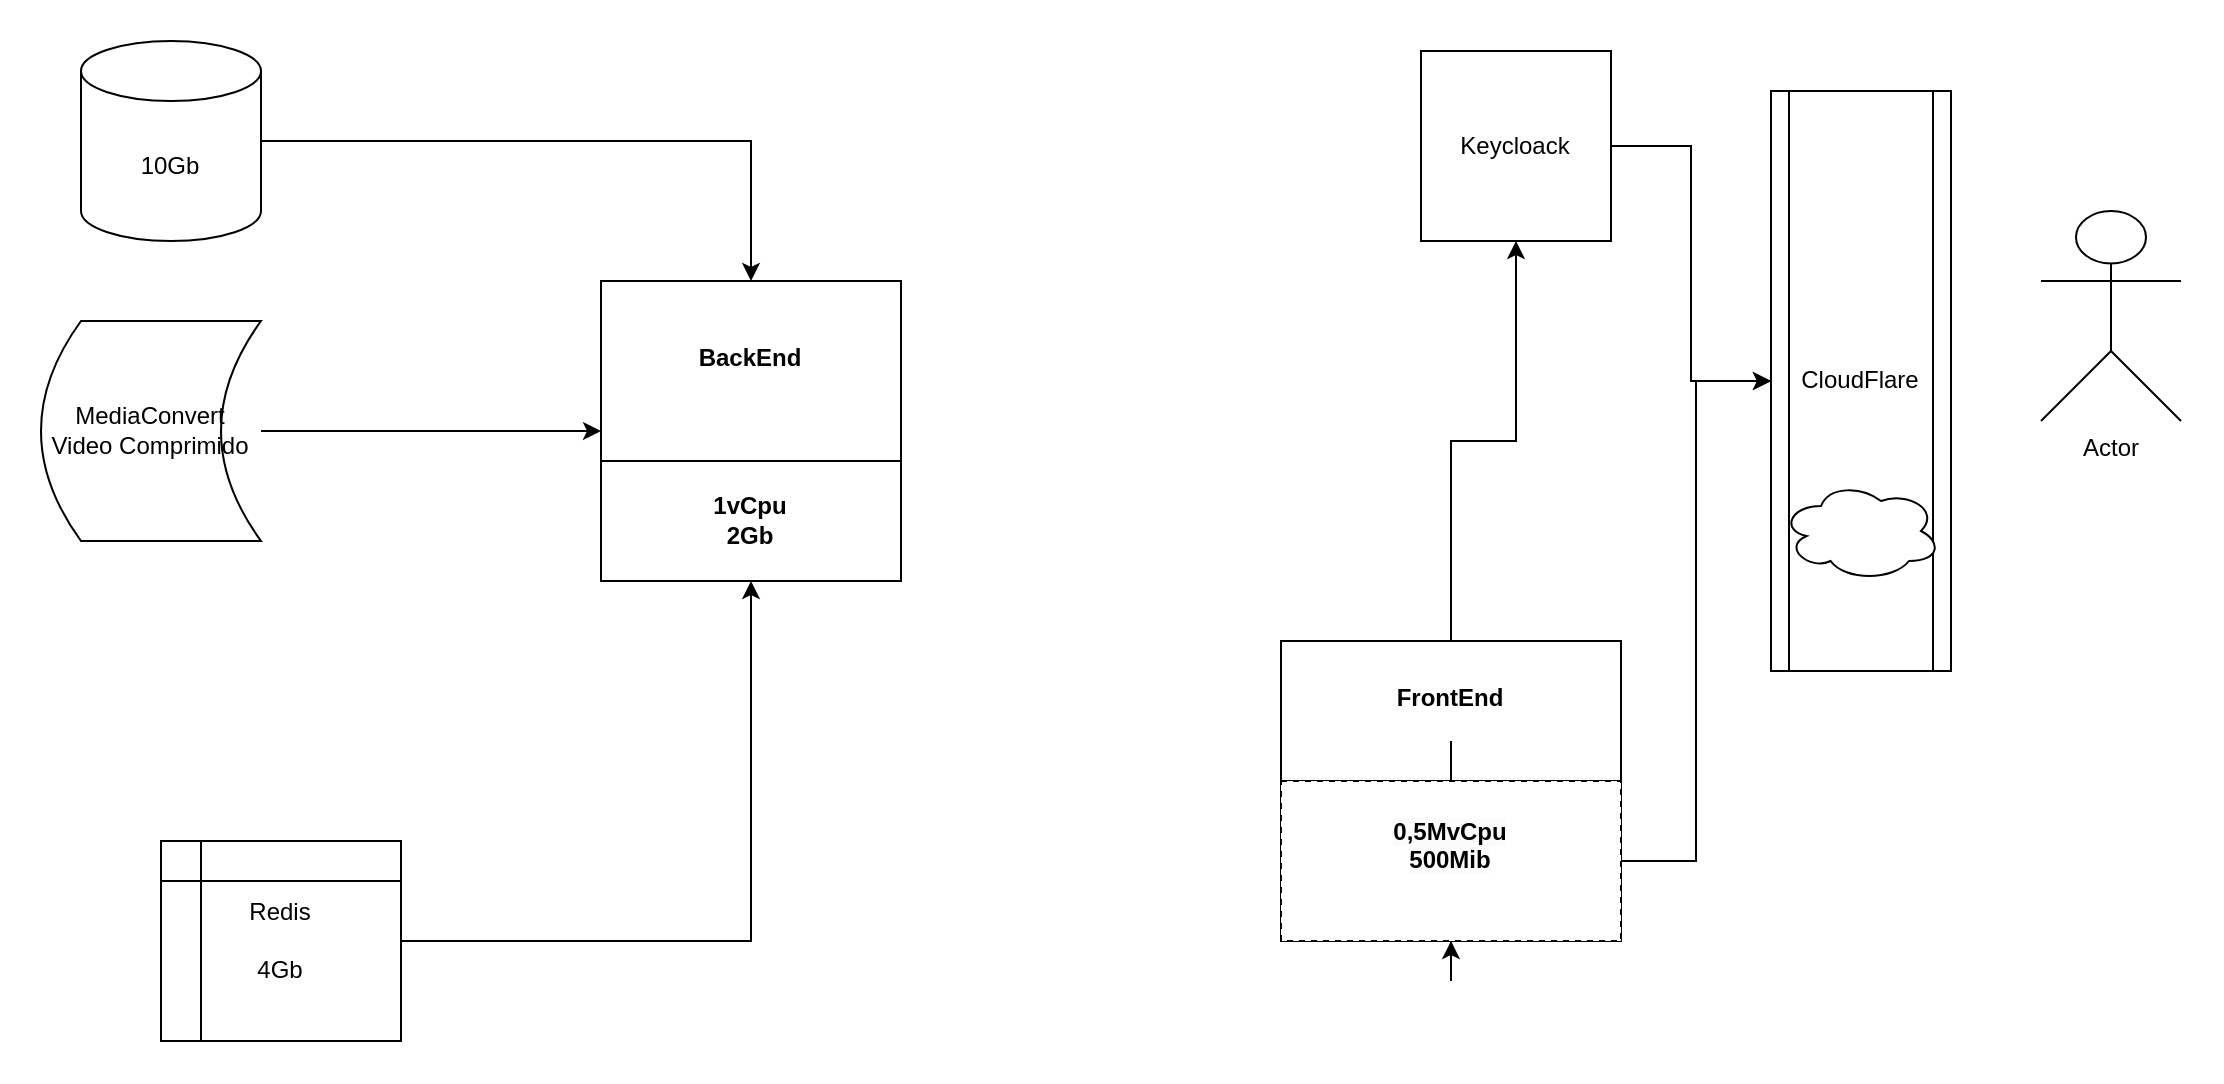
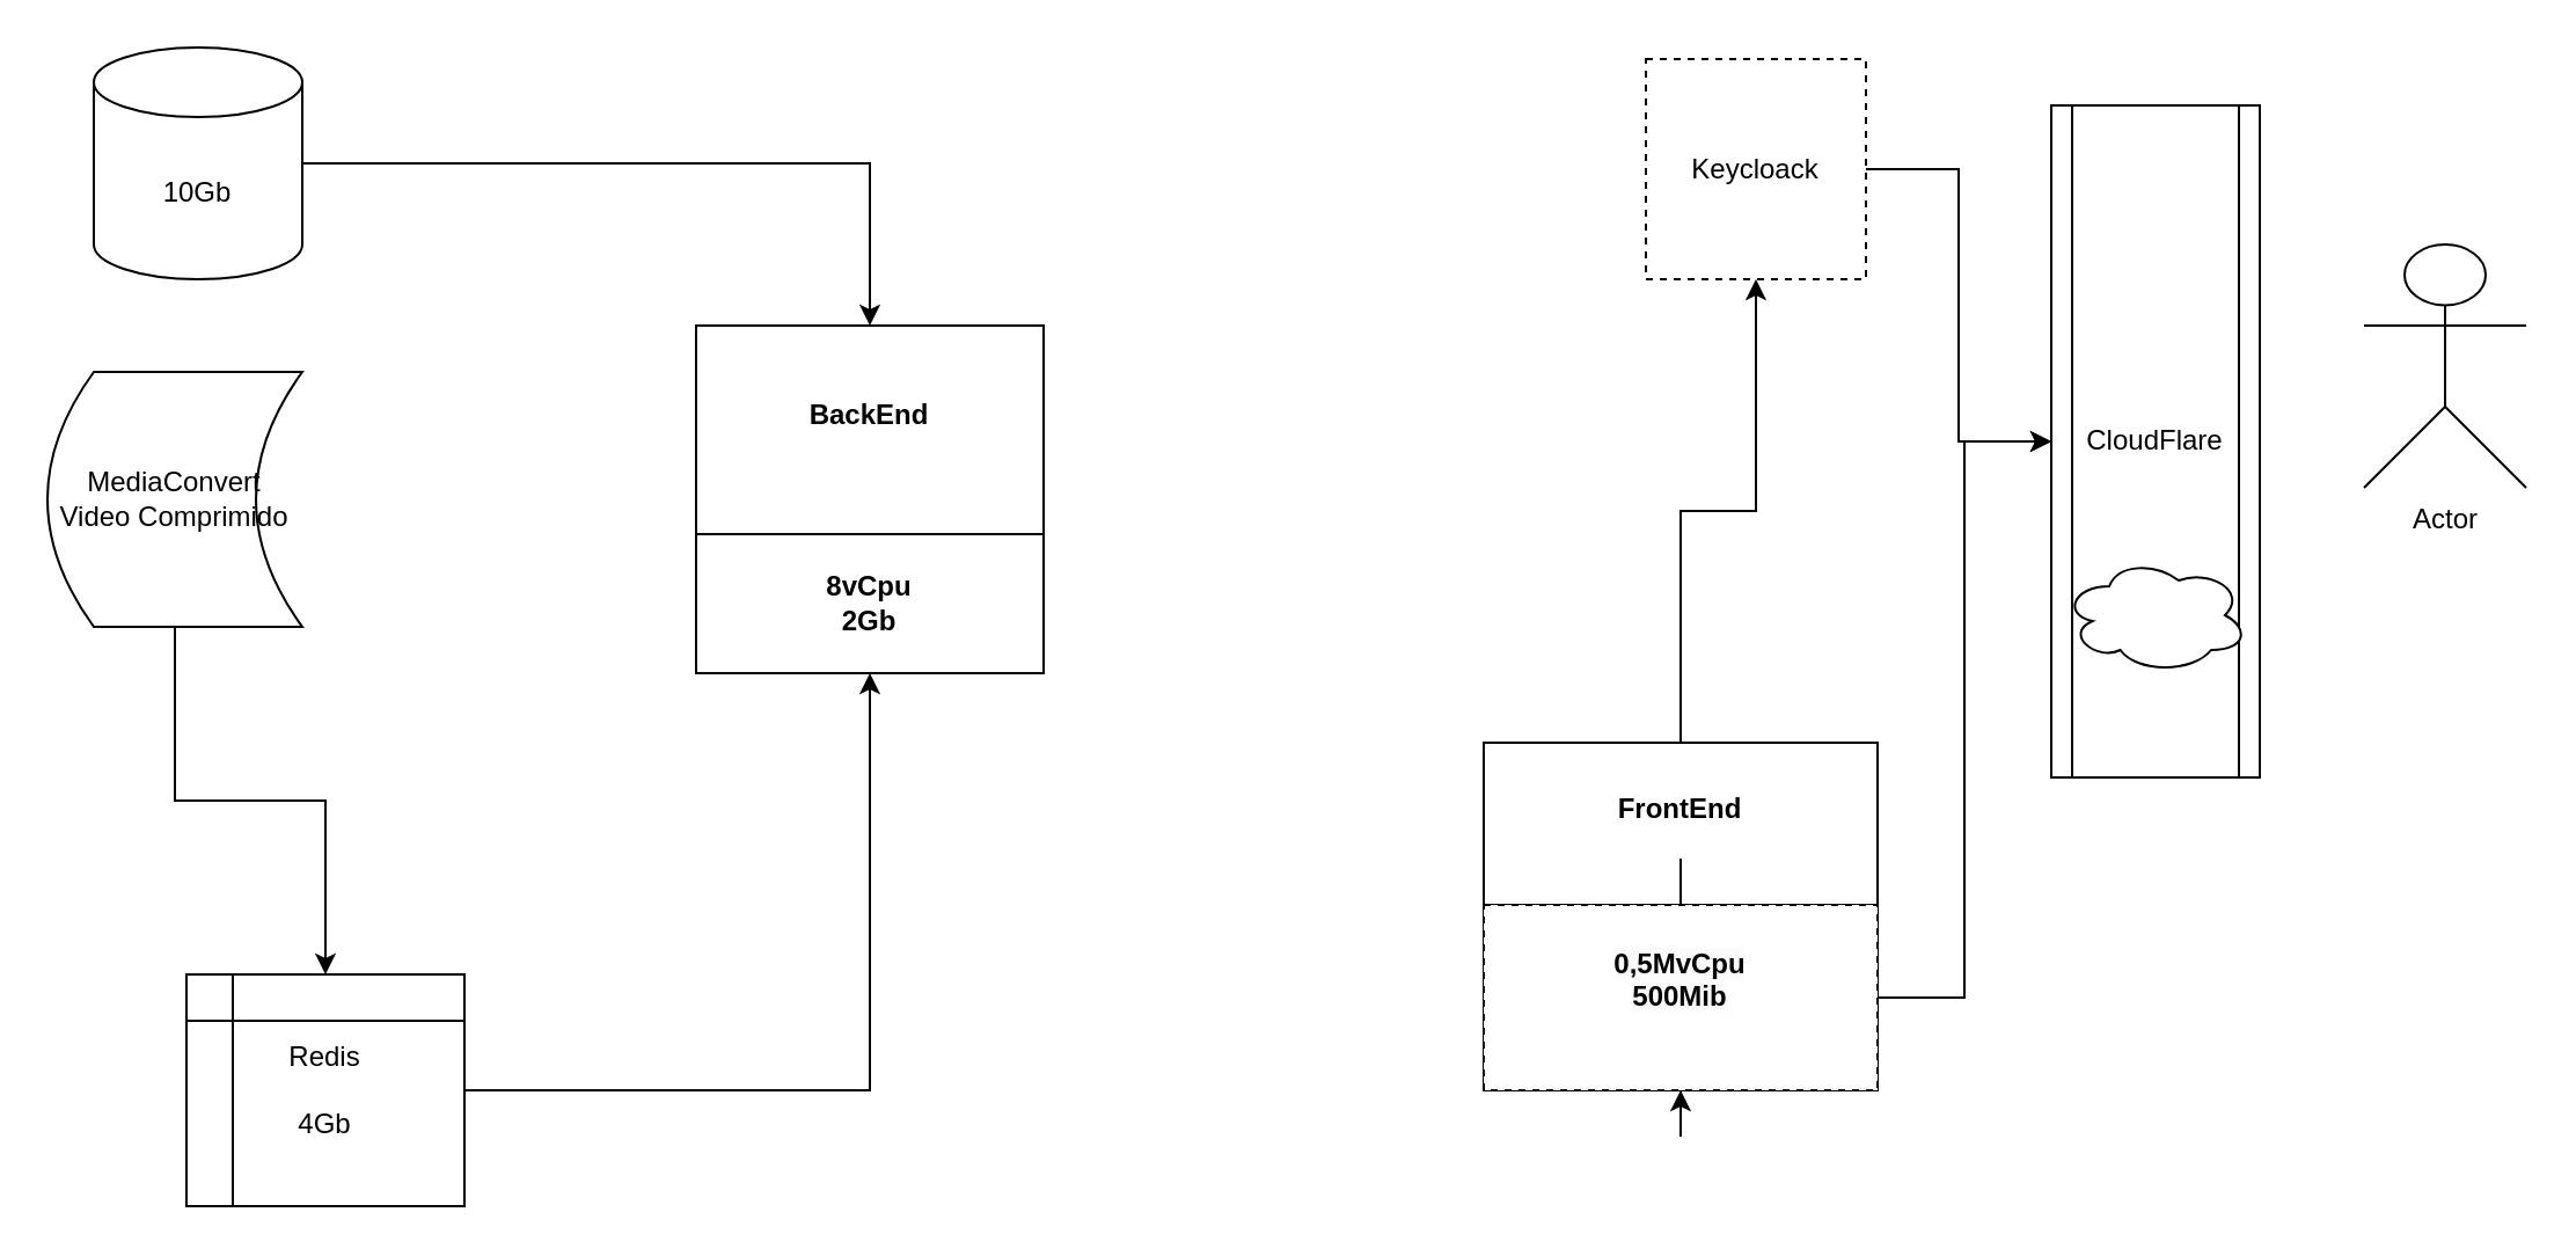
  <mxCell id="0" />
  <mxCell id="1" parent="0" />
- <mxCell id="2" style="edgeStyle=orthogonalEdgeStyle;rounded=0;orthogonalLoop=1;jettySize=auto;html=1;entryX=0;entryY=0.5;entryDx=0;entryDy=0;" parent="1" source="3" target="12" edge="1"><mxGeometry relative="1" as="geometry" /></mxCell>
+ <mxCell id="2" style="edgeStyle=orthogonalEdgeStyle;rounded=0;orthogonalLoop=1;jettySize=auto;html=1;" parent="1" source="3" target="7" edge="1"><mxGeometry relative="1" as="geometry" /></mxCell>
  <mxCell id="3" value="MediaConvert&lt;br&gt;Video Comprimido" style="whiteSpace=wrap;html=1;aspect=fixed;shape=dataStorage;fixedSize=1;" parent="1" vertex="1"><mxGeometry x="20" y="160" width="110" height="110" as="geometry" /></mxCell>
  <mxCell id="4" style="edgeStyle=orthogonalEdgeStyle;rounded=0;orthogonalLoop=1;jettySize=auto;html=1;entryX=0.5;entryY=0;entryDx=0;entryDy=0;" parent="1" source="5" target="12" edge="1"><mxGeometry relative="1" as="geometry" /></mxCell>
  <mxCell id="5" value="10Gb" style="shape=cylinder3;whiteSpace=wrap;html=1;boundedLbl=1;backgroundOutline=1;size=15;" parent="1" vertex="1"><mxGeometry x="40" y="20" width="90" height="100" as="geometry" /></mxCell>
  <mxCell id="6" style="edgeStyle=orthogonalEdgeStyle;rounded=0;orthogonalLoop=1;jettySize=auto;html=1;entryX=0.5;entryY=1;entryDx=0;entryDy=0;" edge="1" parent="1" source="7" target="13"><mxGeometry relative="1" as="geometry" /></mxCell>
  <mxCell id="7" value="Redis&lt;br&gt;&lt;br&gt;4Gb" style="shape=internalStorage;whiteSpace=wrap;html=1;backgroundOutline=1;" parent="1" vertex="1"><mxGeometry x="80" y="420" width="120" height="100" as="geometry" /></mxCell>
  <mxCell id="8" style="edgeStyle=orthogonalEdgeStyle;rounded=0;orthogonalLoop=1;jettySize=auto;html=1;" parent="1" source="9" target="15" edge="1"><mxGeometry relative="1" as="geometry" /></mxCell>
  <mxCell id="9" value="FrontEnd&#10;" style="swimlane;startSize=70;" parent="1" vertex="1"><mxGeometry x="640" y="320" width="170" height="150" as="geometry"><mxRectangle x="250" y="360" width="50" height="90" as="alternateBounds" /></mxGeometry></mxCell>
  <mxCell id="10" style="edgeStyle=orthogonalEdgeStyle;rounded=0;orthogonalLoop=1;jettySize=auto;html=1;exitX=0.5;exitY=0;exitDx=0;exitDy=0;" parent="9" source="11" target="9" edge="1"><mxGeometry relative="1" as="geometry" /></mxCell>
  <mxCell id="11" value="&#10;&lt;span style=&quot;color: rgb(0, 0, 0); font-family: Helvetica; font-size: 12px; font-style: normal; font-variant-ligatures: normal; font-variant-caps: normal; font-weight: 700; letter-spacing: normal; orphans: 2; text-align: center; text-indent: 0px; text-transform: none; widows: 2; word-spacing: 0px; -webkit-text-stroke-width: 0px; white-space: nowrap; background-color: rgb(251, 251, 251); text-decoration-thickness: initial; text-decoration-style: initial; text-decoration-color: initial; display: inline !important; float: none;&quot;&gt;0,5MvCpu&lt;/span&gt;&lt;br style=&quot;forced-color-adjust: none; padding: 0px; margin: 0px; color: rgb(0, 0, 0); font-family: Helvetica; font-size: 12px; font-style: normal; font-variant-ligatures: normal; font-variant-caps: normal; font-weight: 700; letter-spacing: normal; orphans: 2; text-align: center; text-indent: 0px; text-transform: none; widows: 2; word-spacing: 0px; -webkit-text-stroke-width: 0px; white-space: nowrap; background-color: rgb(251, 251, 251); text-decoration-thickness: initial; text-decoration-style: initial; text-decoration-color: initial;&quot;&gt;&lt;span style=&quot;color: rgb(0, 0, 0); font-family: Helvetica; font-size: 12px; font-style: normal; font-variant-ligatures: normal; font-variant-caps: normal; font-weight: 700; letter-spacing: normal; orphans: 2; text-align: center; text-indent: 0px; text-transform: none; widows: 2; word-spacing: 0px; -webkit-text-stroke-width: 0px; white-space: nowrap; background-color: rgb(251, 251, 251); text-decoration-thickness: initial; text-decoration-style: initial; text-decoration-color: initial; display: inline !important; float: none;&quot;&gt;500Mib&lt;/span&gt;&#10;&#10;" style="whiteSpace=wrap;html=1;dashed=1;" parent="9" vertex="1"><mxGeometry y="70" width="170" height="80" as="geometry" /></mxCell>
  <mxCell id="12" value="BackEnd&#10;" style="swimlane;startSize=90;" parent="1" vertex="1"><mxGeometry x="300" y="140" width="150" height="150" as="geometry" /></mxCell>
- <mxCell id="13" value="&lt;span style=&quot;font-weight: 700; text-wrap: nowrap;&quot;&gt;1vCpu&lt;/span&gt;&lt;br style=&quot;padding: 0px; margin: 0px; font-weight: 700; text-wrap: nowrap;&quot;&gt;&lt;span style=&quot;font-weight: 700; text-wrap: nowrap;&quot;&gt;2Gb&lt;/span&gt;" style="whiteSpace=wrap;html=1;" parent="12" vertex="1"><mxGeometry y="90" width="150" height="60" as="geometry" /></mxCell>
+ <mxCell id="13" value="&lt;span style=&quot;font-weight: 700; text-wrap: nowrap;&quot;&gt;8vCpu&lt;/span&gt;&lt;br style=&quot;padding: 0px; margin: 0px; font-weight: 700; text-wrap: nowrap;&quot;&gt;&lt;span style=&quot;font-weight: 700; text-wrap: nowrap;&quot;&gt;2Gb&lt;/span&gt;" style="whiteSpace=wrap;html=1;" parent="12" vertex="1"><mxGeometry y="90" width="150" height="60" as="geometry" /></mxCell>
  <mxCell id="14" style="edgeStyle=orthogonalEdgeStyle;rounded=0;orthogonalLoop=1;jettySize=auto;html=1;" parent="1" source="15" target="17" edge="1"><mxGeometry relative="1" as="geometry" /></mxCell>
- <mxCell id="15" value="Keycloack" style="whiteSpace=wrap;html=1;aspect=fixed;" parent="1" vertex="1"><mxGeometry x="710" y="25" width="95" height="95" as="geometry" /></mxCell>
+ <mxCell id="15" value="Keycloack" style="whiteSpace=wrap;html=1;aspect=fixed;dashed=1;" parent="1" vertex="1"><mxGeometry x="710" y="25" width="95" height="95" as="geometry" /></mxCell>
  <mxCell id="16" value="Actor" style="shape=umlActor;verticalLabelPosition=bottom;verticalAlign=top;html=1;outlineConnect=0;" parent="1" vertex="1"><mxGeometry x="1020" y="105" width="70" height="105" as="geometry" /></mxCell>
  <mxCell id="17" value="CloudFlare" style="shape=process;whiteSpace=wrap;html=1;backgroundOutline=1;" parent="1" vertex="1"><mxGeometry x="885" y="45" width="90" height="290" as="geometry" /></mxCell>
  <mxCell id="18" style="edgeStyle=orthogonalEdgeStyle;rounded=0;orthogonalLoop=1;jettySize=auto;html=1;entryX=0;entryY=0.5;entryDx=0;entryDy=0;" parent="1" source="11" target="17" edge="1"><mxGeometry relative="1" as="geometry" /></mxCell>
  <mxCell id="19" value="" style="ellipse;shape=cloud;whiteSpace=wrap;html=1;" parent="1" vertex="1"><mxGeometry x="890" y="240" width="80" height="50" as="geometry" /></mxCell>
